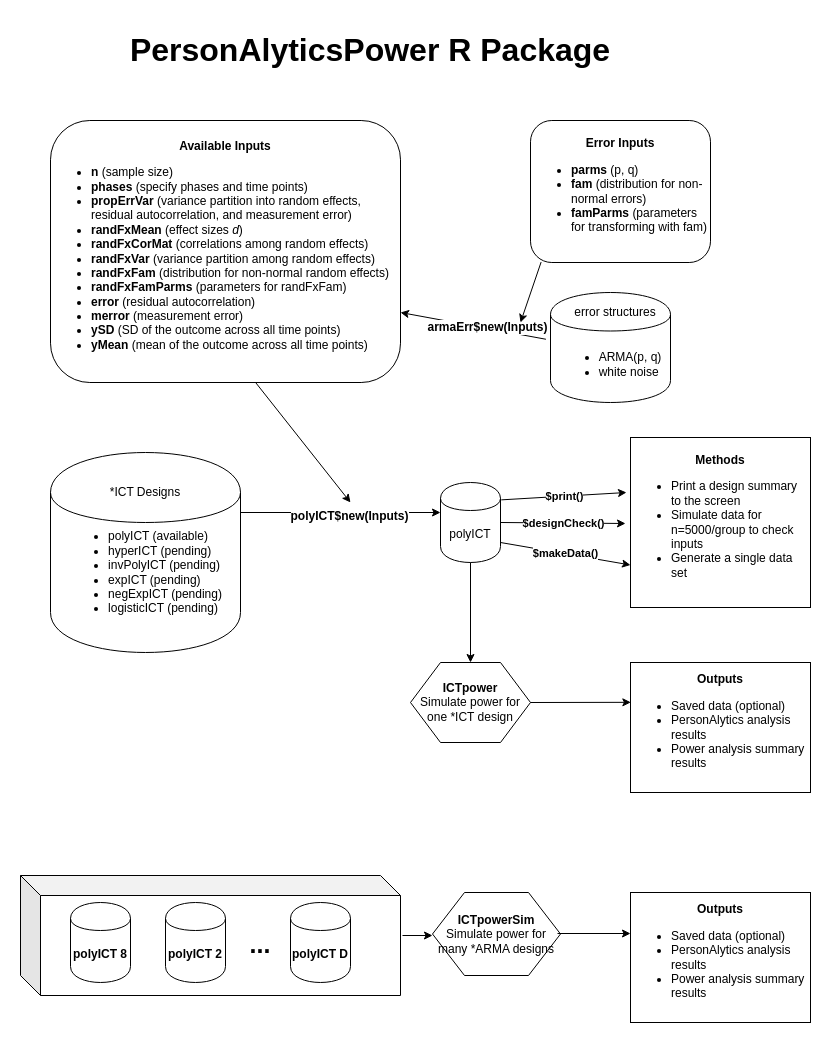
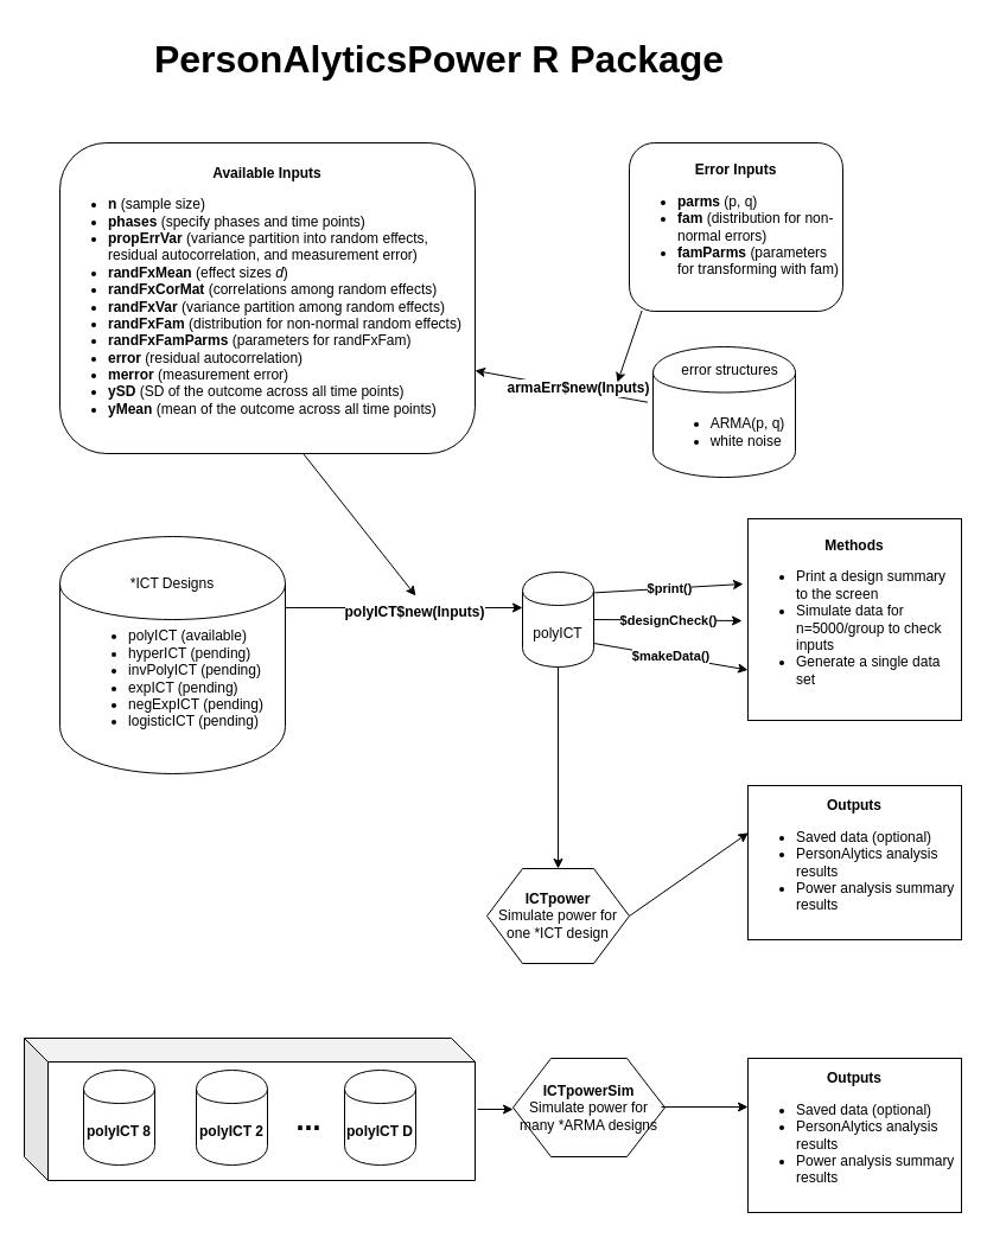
  <mxCell id="0" />
  <mxCell id="1" parent="0" />
  <mxCell id="2" value="" style="shape=cube;whiteSpace=wrap;html=1;boundedLbl=1;backgroundOutline=1;darkOpacity=0.05;darkOpacity2=0.1;" vertex="1" parent="1"><mxGeometry x="20" y="875" width="380" height="120" as="geometry" /></mxCell>
  <mxCell id="3" value="&lt;ul&gt;&lt;li style=&quot;text-align: left&quot;&gt;polyICT (available)&lt;/li&gt;&lt;li style=&quot;text-align: left&quot;&gt;hyperICT (pending)&lt;br&gt;&lt;/li&gt;&lt;li style=&quot;text-align: left&quot;&gt;invPolyICT (pending)&lt;/li&gt;&lt;li style=&quot;text-align: left&quot;&gt;expICT (pending)&lt;/li&gt;&lt;li style=&quot;text-align: left&quot;&gt;negExpICT (pending)&lt;/li&gt;&lt;li style=&quot;text-align: left&quot;&gt;logisticICT (pending)&lt;/li&gt;&lt;/ul&gt;" style="shape=cylinder;whiteSpace=wrap;html=1;boundedLbl=1;backgroundOutline=1;" vertex="1" parent="1"><mxGeometry x="50" y="452" width="190" height="200" as="geometry" /></mxCell>
  <mxCell id="4" value="*ICT Designs" style="text;html=1;strokeColor=none;fillColor=none;align=center;verticalAlign=middle;whiteSpace=wrap;rounded=0;" vertex="1" parent="1"><mxGeometry x="80" y="482" width="130" height="20" as="geometry" /></mxCell>
  <mxCell id="5" value="" style="endArrow=classic;html=1;exitX=1;exitY=0.3;exitDx=0;exitDy=0;" edge="1" parent="1" source="3"><mxGeometry width="50" height="50" relative="1" as="geometry"><mxPoint x="50" y="722" as="sourcePoint" /><mxPoint x="440" y="512" as="targetPoint" /></mxGeometry></mxCell>
  <mxCell id="6" value="&lt;div style=&quot;text-align: left&quot;&gt;polyICT$new(Inputs)&lt;/div&gt;" style="text;html=1;resizable=0;points=[];align=center;verticalAlign=middle;labelBackgroundColor=#ffffff;fontStyle=1" vertex="1" connectable="0" parent="5"><mxGeometry x="0.078" y="-3" relative="1" as="geometry"><mxPoint as="offset" /></mxGeometry></mxCell>
  <mxCell id="7" value="polyICT" style="shape=cylinder;whiteSpace=wrap;html=1;boundedLbl=1;backgroundOutline=1;" vertex="1" parent="1"><mxGeometry x="440" y="482" width="60" height="80" as="geometry" /></mxCell>
  <mxCell id="8" value="&lt;div style=&quot;text-align: center&quot;&gt;&lt;b&gt;Available Inputs&lt;/b&gt;&lt;/div&gt;&lt;div style=&quot;text-align: left&quot;&gt;&lt;ul&gt;&lt;li&gt;&lt;b&gt;n&lt;/b&gt; (sample size)&lt;/li&gt;&lt;li&gt;&lt;b&gt;phases &lt;/b&gt;(specify phases and time points)&lt;/li&gt;&lt;li&gt;&lt;b&gt;propErrVar&lt;/b&gt; (variance partition into random effects, residual autocorrelation, and measurement error)&lt;/li&gt;&lt;li&gt;&lt;b&gt;randFxMean &lt;/b&gt;(effect sizes &lt;i&gt;d&lt;/i&gt;)&lt;/li&gt;&lt;li&gt;&lt;b&gt;randFxCorMat &lt;/b&gt;(correlations among random effects)&lt;/li&gt;&lt;li&gt;&lt;b&gt;randFxVar&lt;/b&gt; (variance partition among random effects)&lt;/li&gt;&lt;li&gt;&lt;b&gt;randFxFam &lt;/b&gt;(distribution for non-normal random effects)&lt;/li&gt;&lt;li&gt;&lt;b&gt;randFxFamParms &lt;/b&gt;(parameters for randFxFam)&lt;br&gt;&lt;/li&gt;&lt;li&gt;&lt;b&gt;error&lt;/b&gt; (residual autocorrelation)&lt;/li&gt;&lt;li&gt;&lt;b&gt;merror&lt;/b&gt; (measurement error)&lt;/li&gt;&lt;li&gt;&lt;b&gt;ySD &lt;/b&gt;(SD of the outcome across all time points)&lt;/li&gt;&lt;li&gt;&lt;b&gt;yMean &lt;/b&gt;(mean of the outcome across all time points)&lt;/li&gt;&lt;/ul&gt;&lt;/div&gt;&lt;div style=&quot;text-align: left&quot;&gt;&lt;/div&gt;" style="rounded=1;whiteSpace=wrap;html=1;" vertex="1" parent="1"><mxGeometry x="50" y="120" width="350" height="262" as="geometry" /></mxCell>
  <mxCell id="9" value="" style="endArrow=classic;html=1;exitX=0.586;exitY=1;exitDx=0;exitDy=0;exitPerimeter=0;" edge="1" parent="1" source="8"><mxGeometry width="50" height="50" relative="1" as="geometry"><mxPoint x="350" y="457" as="sourcePoint" /><mxPoint x="350" y="502" as="targetPoint" /></mxGeometry></mxCell>
  <mxCell id="10" value="&lt;b&gt;Methods&lt;/b&gt;&lt;br&gt;&lt;div style=&quot;text-align: left&quot;&gt;&lt;ul&gt;&lt;li&gt;Print a design summary to the screen&lt;/li&gt;&lt;li&gt;Simulate data for n=5000/group to check inputs&lt;/li&gt;&lt;li&gt;Generate a single data set&lt;/li&gt;&lt;/ul&gt;&lt;/div&gt;" style="rounded=0;whiteSpace=wrap;html=1;" vertex="1" parent="1"><mxGeometry x="630" y="437" width="180" height="170" as="geometry" /></mxCell>
  <mxCell id="11" value="$print()" style="endArrow=classic;html=1;exitX=1.013;exitY=0.217;exitDx=0;exitDy=0;exitPerimeter=0;fontStyle=1" edge="1" parent="1" source="7"><mxGeometry width="50" height="50" relative="1" as="geometry"><mxPoint x="50" y="722" as="sourcePoint" /><mxPoint x="626" y="492" as="targetPoint" /></mxGeometry></mxCell>
  <mxCell id="12" value="$designCheck()&lt;br&gt;" style="endArrow=classic;html=1;exitX=1.013;exitY=0.217;exitDx=0;exitDy=0;exitPerimeter=0;entryX=-0.024;entryY=0.372;entryDx=0;entryDy=0;entryPerimeter=0;fontStyle=1" edge="1" parent="1"><mxGeometry width="50" height="50" relative="1" as="geometry"><mxPoint x="500" y="522" as="sourcePoint" /><mxPoint x="625" y="523" as="targetPoint" /></mxGeometry></mxCell>
  <mxCell id="13" value="$makeData()&lt;br&gt;" style="endArrow=classic;html=1;exitX=1.013;exitY=0.217;exitDx=0;exitDy=0;exitPerimeter=0;entryX=0;entryY=0.75;entryDx=0;entryDy=0;fontStyle=1" edge="1" parent="1" target="10"><mxGeometry width="50" height="50" relative="1" as="geometry"><mxPoint x="500" y="542" as="sourcePoint" /><mxPoint x="625" y="552" as="targetPoint" /></mxGeometry></mxCell>
  <mxCell id="14" value="&lt;ul&gt;&lt;li style=&quot;text-align: left&quot;&gt;ARMA(p, q)&lt;/li&gt;&lt;li style=&quot;text-align: left&quot;&gt;white noise&lt;/li&gt;&lt;/ul&gt;" style="shape=cylinder;whiteSpace=wrap;html=1;boundedLbl=1;backgroundOutline=1;" vertex="1" parent="1"><mxGeometry x="550" y="292" width="120" height="110" as="geometry" /></mxCell>
  <mxCell id="15" value="error structures" style="text;html=1;strokeColor=none;fillColor=none;align=center;verticalAlign=middle;whiteSpace=wrap;rounded=0;" vertex="1" parent="1"><mxGeometry x="580" y="202" width="130" height="20" as="geometry" /></mxCell>
  <mxCell id="16" value="&lt;b&gt;Error Inputs&lt;/b&gt;&lt;br&gt;&lt;div style=&quot;text-align: left&quot;&gt;&lt;ul&gt;&lt;li&gt;&lt;b&gt;parms &lt;/b&gt;(p, q)&lt;/li&gt;&lt;li&gt;&lt;b&gt;fam &lt;/b&gt;(distribution for non-normal errors)&lt;/li&gt;&lt;li&gt;&lt;b&gt;famParms &lt;/b&gt;(parameters for transforming with fam)&lt;/li&gt;&lt;/ul&gt;&lt;/div&gt;" style="rounded=1;whiteSpace=wrap;html=1;" vertex="1" parent="1"><mxGeometry x="530" y="120" width="180" height="142" as="geometry" /></mxCell>
  <mxCell id="17" value="error structures" style="text;html=1;strokeColor=none;fillColor=none;align=center;verticalAlign=middle;whiteSpace=wrap;rounded=0;" vertex="1" parent="1"><mxGeometry x="570" y="302" width="90" height="20" as="geometry" /></mxCell>
  <mxCell id="18" value="" style="endArrow=classic;html=1;exitX=-0.038;exitY=0.425;exitDx=0;exitDy=0;exitPerimeter=0;" edge="1" parent="1" source="14"><mxGeometry width="50" height="50" relative="1" as="geometry"><mxPoint x="470" y="347" as="sourcePoint" /><mxPoint x="400" y="312" as="targetPoint" /></mxGeometry></mxCell>
  <mxCell id="19" value="armaErr$new(Inputs)" style="text;html=1;resizable=0;points=[];align=center;verticalAlign=middle;labelBackgroundColor=#ffffff;fontStyle=1" vertex="1" connectable="0" parent="18"><mxGeometry x="-0.189" y="-1" relative="1" as="geometry"><mxPoint as="offset" /></mxGeometry></mxCell>
  <mxCell id="20" value="" style="endArrow=classic;html=1;exitX=0.059;exitY=0.997;exitDx=0;exitDy=0;exitPerimeter=0;" edge="1" parent="1" source="16"><mxGeometry width="50" height="50" relative="1" as="geometry"><mxPoint x="50" y="722" as="sourcePoint" /><mxPoint x="520" y="322" as="targetPoint" /></mxGeometry></mxCell>
- <mxCell id="21" value="&lt;b&gt;ICTpower&lt;/b&gt;&lt;br&gt;Simulate power for one *ICT design&lt;br&gt;" style="shape=hexagon;perimeter=hexagonPerimeter2;whiteSpace=wrap;html=1;" vertex="1" parent="1"><mxGeometry x="410" y="662" width="120" height="80" as="geometry" /></mxCell>
+ <mxCell id="21" value="&lt;b&gt;ICTpower&lt;/b&gt;&lt;br&gt;Simulate power for one *ICT design&lt;br&gt;" style="shape=hexagon;perimeter=hexagonPerimeter2;whiteSpace=wrap;html=1;" vertex="1" parent="1"><mxGeometry x="410" y="732" width="120" height="80" as="geometry" /></mxCell>
  <mxCell id="22" value="" style="endArrow=classic;html=1;exitX=0.5;exitY=1;exitDx=0;exitDy=0;entryX=0.5;entryY=0;entryDx=0;entryDy=0;" edge="1" parent="1" source="7" target="21"><mxGeometry width="50" height="50" relative="1" as="geometry"><mxPoint x="50" y="812" as="sourcePoint" /><mxPoint x="100" y="762" as="targetPoint" /></mxGeometry></mxCell>
  <mxCell id="23" value="" style="endArrow=classic;html=1;exitX=1;exitY=0.5;exitDx=0;exitDy=0;entryX=0;entryY=0.25;entryDx=0;entryDy=0;" edge="1" parent="1" source="21"><mxGeometry width="50" height="50" relative="1" as="geometry"><mxPoint x="50" y="892" as="sourcePoint" /><mxPoint x="630.353" y="701.824" as="targetPoint" /></mxGeometry></mxCell>
  <mxCell id="24" value="&lt;b&gt;Outputs&lt;/b&gt;&lt;br&gt;&lt;div&gt;&lt;ul&gt;&lt;li style=&quot;text-align: left&quot;&gt;Saved data (optional)&lt;/li&gt;&lt;li style=&quot;text-align: left&quot;&gt;PersonAlytics analysis results&lt;/li&gt;&lt;li style=&quot;text-align: left&quot;&gt;Power analysis summary results&lt;br&gt;&lt;/li&gt;&lt;/ul&gt;&lt;/div&gt;" style="rounded=0;whiteSpace=wrap;html=1;" vertex="1" parent="1"><mxGeometry x="630" y="662" width="180" height="130" as="geometry" /></mxCell>
  <mxCell id="25" value="polyICT 8" style="shape=cylinder;whiteSpace=wrap;html=1;boundedLbl=1;backgroundOutline=1;fontStyle=1" vertex="1" parent="1"><mxGeometry x="70" y="902" width="60" height="80" as="geometry" /></mxCell>
  <mxCell id="26" value="polyICT 2" style="shape=cylinder;whiteSpace=wrap;html=1;boundedLbl=1;backgroundOutline=1;fontStyle=1" vertex="1" parent="1"><mxGeometry x="165" y="902" width="60" height="80" as="geometry" /></mxCell>
  <mxCell id="27" value="polyICT D" style="shape=cylinder;whiteSpace=wrap;html=1;boundedLbl=1;backgroundOutline=1;fontStyle=1" vertex="1" parent="1"><mxGeometry x="290" y="902" width="60" height="80" as="geometry" /></mxCell>
  <mxCell id="28" value="&lt;font style=&quot;font-size: 25px&quot;&gt;&lt;span&gt;...&lt;/span&gt;&lt;/font&gt;" style="text;html=1;strokeColor=none;fillColor=none;align=center;verticalAlign=middle;whiteSpace=wrap;rounded=0;fontStyle=1" vertex="1" parent="1"><mxGeometry x="240" y="933" width="40" height="20" as="geometry" /></mxCell>
  <mxCell id="29" value="&lt;b&gt;ICTpowerSim&lt;/b&gt;&lt;br&gt;Simulate power for many *ARMA designs&lt;br&gt;" style="shape=hexagon;perimeter=hexagonPerimeter2;whiteSpace=wrap;html=1;" vertex="1" parent="1"><mxGeometry x="432" y="892" width="128" height="83" as="geometry" /></mxCell>
  <mxCell id="30" value="" style="endArrow=classic;html=1;" edge="1" parent="1"><mxGeometry width="50" height="50" relative="1" as="geometry"><mxPoint x="557" y="933" as="sourcePoint" /><mxPoint x="630" y="933" as="targetPoint" /></mxGeometry></mxCell>
  <mxCell id="31" value="&lt;b&gt;Outputs&lt;/b&gt;&lt;br&gt;&lt;div&gt;&lt;ul&gt;&lt;li style=&quot;text-align: left&quot;&gt;Saved data (optional)&lt;/li&gt;&lt;li style=&quot;text-align: left&quot;&gt;PersonAlytics analysis results&lt;/li&gt;&lt;li style=&quot;text-align: left&quot;&gt;Power analysis summary results&lt;br&gt;&lt;/li&gt;&lt;/ul&gt;&lt;/div&gt;" style="rounded=0;whiteSpace=wrap;html=1;" vertex="1" parent="1"><mxGeometry x="630" y="892" width="180" height="130" as="geometry" /></mxCell>
  <mxCell id="32" value="" style="endArrow=classic;html=1;" edge="1" parent="1"><mxGeometry width="50" height="50" relative="1" as="geometry"><mxPoint x="402" y="935" as="sourcePoint" /><mxPoint x="432" y="935" as="targetPoint" /></mxGeometry></mxCell>
  <mxCell id="33" value="&lt;font style=&quot;font-size: 32px&quot;&gt;&lt;b&gt;PersonAlyticsPower R Package&lt;/b&gt;&lt;/font&gt;" style="text;html=1;strokeColor=none;fillColor=none;align=center;verticalAlign=middle;whiteSpace=wrap;rounded=0;" vertex="1" parent="1"><mxGeometry x="50" y="20" width="640" height="60" as="geometry" /></mxCell>
